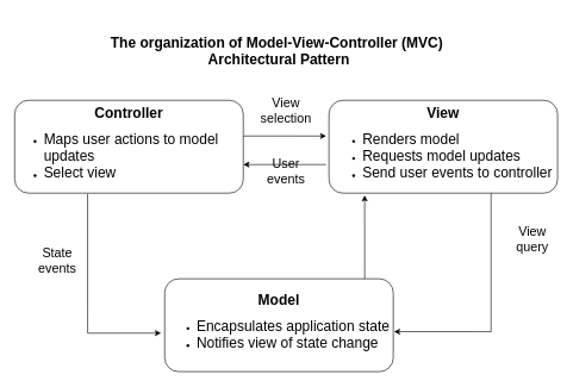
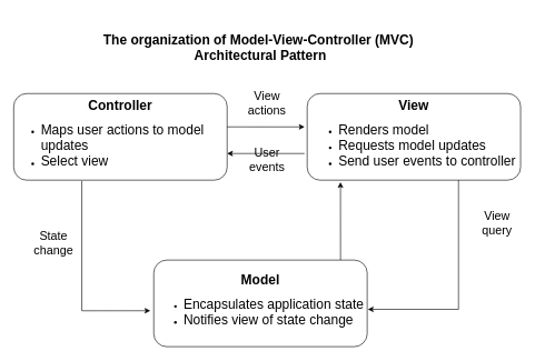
  <mxCell id="0" />
  <mxCell id="1" parent="0" />
  <mxCell id="2" value="&lt;span style=&quot;font-size: 20px;&quot;&gt;&lt;b&gt;The organization of Model-View-Controller (MVC)&amp;nbsp;&lt;/b&gt;&lt;/span&gt;&lt;div&gt;&lt;span style=&quot;font-size: 20px;&quot;&gt;&lt;b&gt;Architectural Pattern&lt;/b&gt;&lt;/span&gt;&lt;/div&gt;" style="text;html=1;align=center;verticalAlign=middle;whiteSpace=wrap;rounded=0;" vertex="1" parent="1"><mxGeometry x="135" y="20" width="510" height="100" as="geometry" /></mxCell>
  <mxCell id="3" value="&lt;font style=&quot;font-size: 20px;&quot;&gt;&lt;b&gt;Model&lt;/b&gt;&lt;/font&gt;&lt;div&gt;&lt;ul&gt;&lt;li style=&quot;text-align: left;&quot;&gt;&lt;font style=&quot;font-size: 20px;&quot;&gt;Encapsulates application state&lt;/font&gt;&lt;/li&gt;&lt;li style=&quot;text-align: left;&quot;&gt;&lt;span style=&quot;font-size: 20px;&quot;&gt;Notifies view of state change&lt;/span&gt;&lt;/li&gt;&lt;/ul&gt;&lt;/div&gt;" style="rounded=1;whiteSpace=wrap;html=1;" vertex="1" parent="1"><mxGeometry x="230" y="390" width="320" height="130" as="geometry" /></mxCell>
  <mxCell id="4" value="&lt;font style=&quot;font-size: 20px;&quot;&gt;&lt;b&gt;Controller&lt;/b&gt;&lt;/font&gt;&lt;div&gt;&lt;ul&gt;&lt;li style=&quot;text-align: left;&quot;&gt;&lt;span style=&quot;font-size: 20px;&quot;&gt;Maps user actions to model updates&amp;nbsp;&lt;/span&gt;&lt;/li&gt;&lt;li style=&quot;text-align: left;&quot;&gt;&lt;span style=&quot;font-size: 20px;&quot;&gt;Select view&lt;/span&gt;&lt;/li&gt;&lt;/ul&gt;&lt;/div&gt;" style="rounded=1;whiteSpace=wrap;html=1;" vertex="1" parent="1"><mxGeometry x="20" y="140" width="320" height="130" as="geometry" /></mxCell>
  <mxCell id="5" value="&lt;font style=&quot;font-size: 20px;&quot;&gt;&lt;b&gt;View&lt;/b&gt;&lt;/font&gt;&lt;div&gt;&lt;ul&gt;&lt;li style=&quot;text-align: left;&quot;&gt;&lt;span style=&quot;font-size: 20px;&quot;&gt;Renders model&lt;/span&gt;&lt;/li&gt;&lt;li style=&quot;text-align: left;&quot;&gt;&lt;span style=&quot;font-size: 20px;&quot;&gt;Requests model updates&lt;/span&gt;&lt;/li&gt;&lt;li style=&quot;text-align: left;&quot;&gt;&lt;span style=&quot;font-size: 20px;&quot;&gt;Send user events to controller&lt;/span&gt;&lt;/li&gt;&lt;/ul&gt;&lt;/div&gt;" style="rounded=1;whiteSpace=wrap;html=1;" vertex="1" parent="1"><mxGeometry x="460" y="140" width="320" height="130" as="geometry" /></mxCell>
  <mxCell id="6" value="" style="endArrow=classic;html=1;rounded=0;entryX=0.156;entryY=1.023;entryDx=0;entryDy=0;entryPerimeter=0;" edge="1" parent="1" target="5"><mxGeometry width="50" height="50" relative="1" as="geometry"><mxPoint x="510" y="390" as="sourcePoint" /><mxPoint x="560" y="340" as="targetPoint" /></mxGeometry></mxCell>
  <mxCell id="7" value="" style="endArrow=classic;html=1;rounded=0;exitX=0.709;exitY=1;exitDx=0;exitDy=0;exitPerimeter=0;entryX=1.003;entryY=0.569;entryDx=0;entryDy=0;entryPerimeter=0;edgeStyle=orthogonalEdgeStyle;" edge="1" parent="1" source="5" target="3"><mxGeometry width="50" height="50" relative="1" as="geometry"><mxPoint x="640" y="490" as="sourcePoint" /><mxPoint x="690" y="440" as="targetPoint" /></mxGeometry></mxCell>
  <mxCell id="8" value="&lt;span style=&quot;font-size: 18px;&quot;&gt;View&lt;/span&gt;&lt;div&gt;&lt;span style=&quot;font-size: 18px;&quot;&gt;query&lt;/span&gt;&lt;/div&gt;" style="text;html=1;align=center;verticalAlign=middle;whiteSpace=wrap;rounded=0;" vertex="1" parent="1"><mxGeometry x="715" y="320" width="60" height="30" as="geometry" /></mxCell>
  <mxCell id="9" value="" style="endArrow=classic;html=1;rounded=0;entryX=-0.012;entryY=0.385;entryDx=0;entryDy=0;entryPerimeter=0;" edge="1" parent="1" target="5"><mxGeometry width="50" height="50" relative="1" as="geometry"><mxPoint x="340" y="190" as="sourcePoint" /><mxPoint x="390" y="140" as="targetPoint" /></mxGeometry></mxCell>
- <mxCell id="10" value="&lt;span style=&quot;font-size: 18px;&quot;&gt;View&lt;/span&gt;&lt;div&gt;&lt;span style=&quot;font-size: 18px;&quot;&gt;selection&lt;/span&gt;&lt;/div&gt;" style="text;html=1;align=center;verticalAlign=middle;whiteSpace=wrap;rounded=0;" vertex="1" parent="1"><mxGeometry x="370" y="140" width="60" height="30" as="geometry" /></mxCell>
+ <mxCell id="10" value="&lt;span style=&quot;font-size: 18px;&quot;&gt;View&lt;/span&gt;&lt;div&gt;&lt;span style=&quot;font-size: 18px;&quot;&gt;actions&lt;/span&gt;&lt;/div&gt;" style="text;html=1;align=center;verticalAlign=middle;whiteSpace=wrap;rounded=0;" vertex="1" parent="1"><mxGeometry x="370" y="140" width="60" height="30" as="geometry" /></mxCell>
  <mxCell id="11" value="" style="endArrow=classic;html=1;rounded=0;entryX=-0.012;entryY=0.385;entryDx=0;entryDy=0;entryPerimeter=0;" edge="1" parent="1"><mxGeometry width="50" height="50" relative="1" as="geometry"><mxPoint x="456" y="230" as="sourcePoint" /><mxPoint x="340" y="230" as="targetPoint" /></mxGeometry></mxCell>
  <mxCell id="12" value="&lt;span style=&quot;font-size: 18px;&quot;&gt;User&lt;/span&gt;&lt;div&gt;&lt;span style=&quot;font-size: 18px;&quot;&gt;events&lt;/span&gt;&lt;/div&gt;" style="text;html=1;align=center;verticalAlign=middle;whiteSpace=wrap;rounded=0;" vertex="1" parent="1"><mxGeometry x="370" y="225" width="60" height="30" as="geometry" /></mxCell>
  <mxCell id="13" value="" style="endArrow=classic;html=1;rounded=0;exitX=0.319;exitY=1.008;exitDx=0;exitDy=0;exitPerimeter=0;entryX=-0.016;entryY=0.585;entryDx=0;entryDy=0;entryPerimeter=0;edgeStyle=orthogonalEdgeStyle;" edge="1" parent="1" source="4" target="3"><mxGeometry width="50" height="50" relative="1" as="geometry"><mxPoint x="130" y="430" as="sourcePoint" /><mxPoint x="180" y="380" as="targetPoint" /><Array as="points"><mxPoint x="122" y="466" /></Array></mxGeometry></mxCell>
- <mxCell id="14" value="&lt;span style=&quot;font-size: 18px;&quot;&gt;State&lt;/span&gt;&lt;div&gt;&lt;span style=&quot;font-size: 18px;&quot;&gt;events&lt;/span&gt;&lt;/div&gt;" style="text;html=1;align=center;verticalAlign=middle;whiteSpace=wrap;rounded=0;" vertex="1" parent="1"><mxGeometry x="50" y="350" width="60" height="30" as="geometry" /></mxCell>
+ <mxCell id="14" value="&lt;span style=&quot;font-size: 18px;&quot;&gt;State&lt;/span&gt;&lt;div&gt;&lt;span style=&quot;font-size: 18px;&quot;&gt;change&lt;/span&gt;&lt;/div&gt;" style="text;html=1;align=center;verticalAlign=middle;whiteSpace=wrap;rounded=0;" vertex="1" parent="1"><mxGeometry x="50" y="350" width="60" height="30" as="geometry" /></mxCell>
